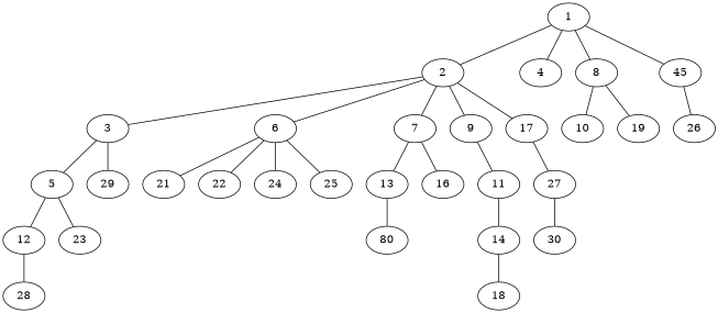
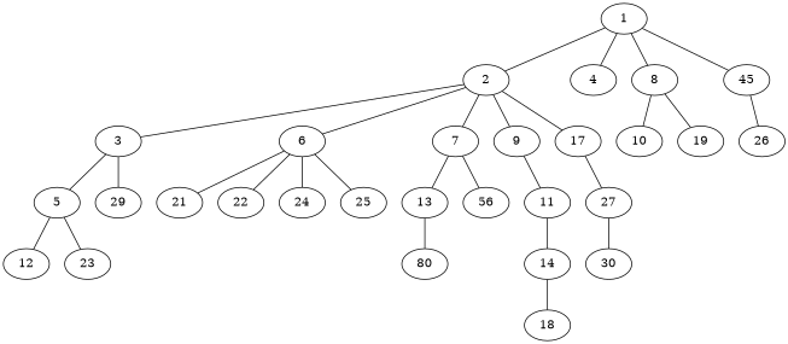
  graph {
    1
    2
    4
    8
    n5 [label=45]
    3
    6
    7
    9
    17
    10
    19
    26
    5
    29
    21
    22
    24
    25
    13
-   16
+   16 [label=56]
    11
    27
    12
    23
    n26 [label=80]
    14
    30
-   28
    18
    1 -- 2
    1 -- 4
    1 -- 8
    1 -- n5
    2 -- 3
    2 -- 6
    2 -- 7
    2 -- 9
    2 -- 17
    8 -- 10
    8 -- 19
    n5 -- 26
    3 -- 5
    3 -- 29
    6 -- 21
    6 -- 22
    6 -- 24
    6 -- 25
    7 -- 13
    7 -- 16
    9 -- 11
    17 -- 27
    5 -- 12
    5 -- 23
    13 -- n26
    11 -- 14
    27 -- 30
-   12 -- 28
    14 -- 18
  }
